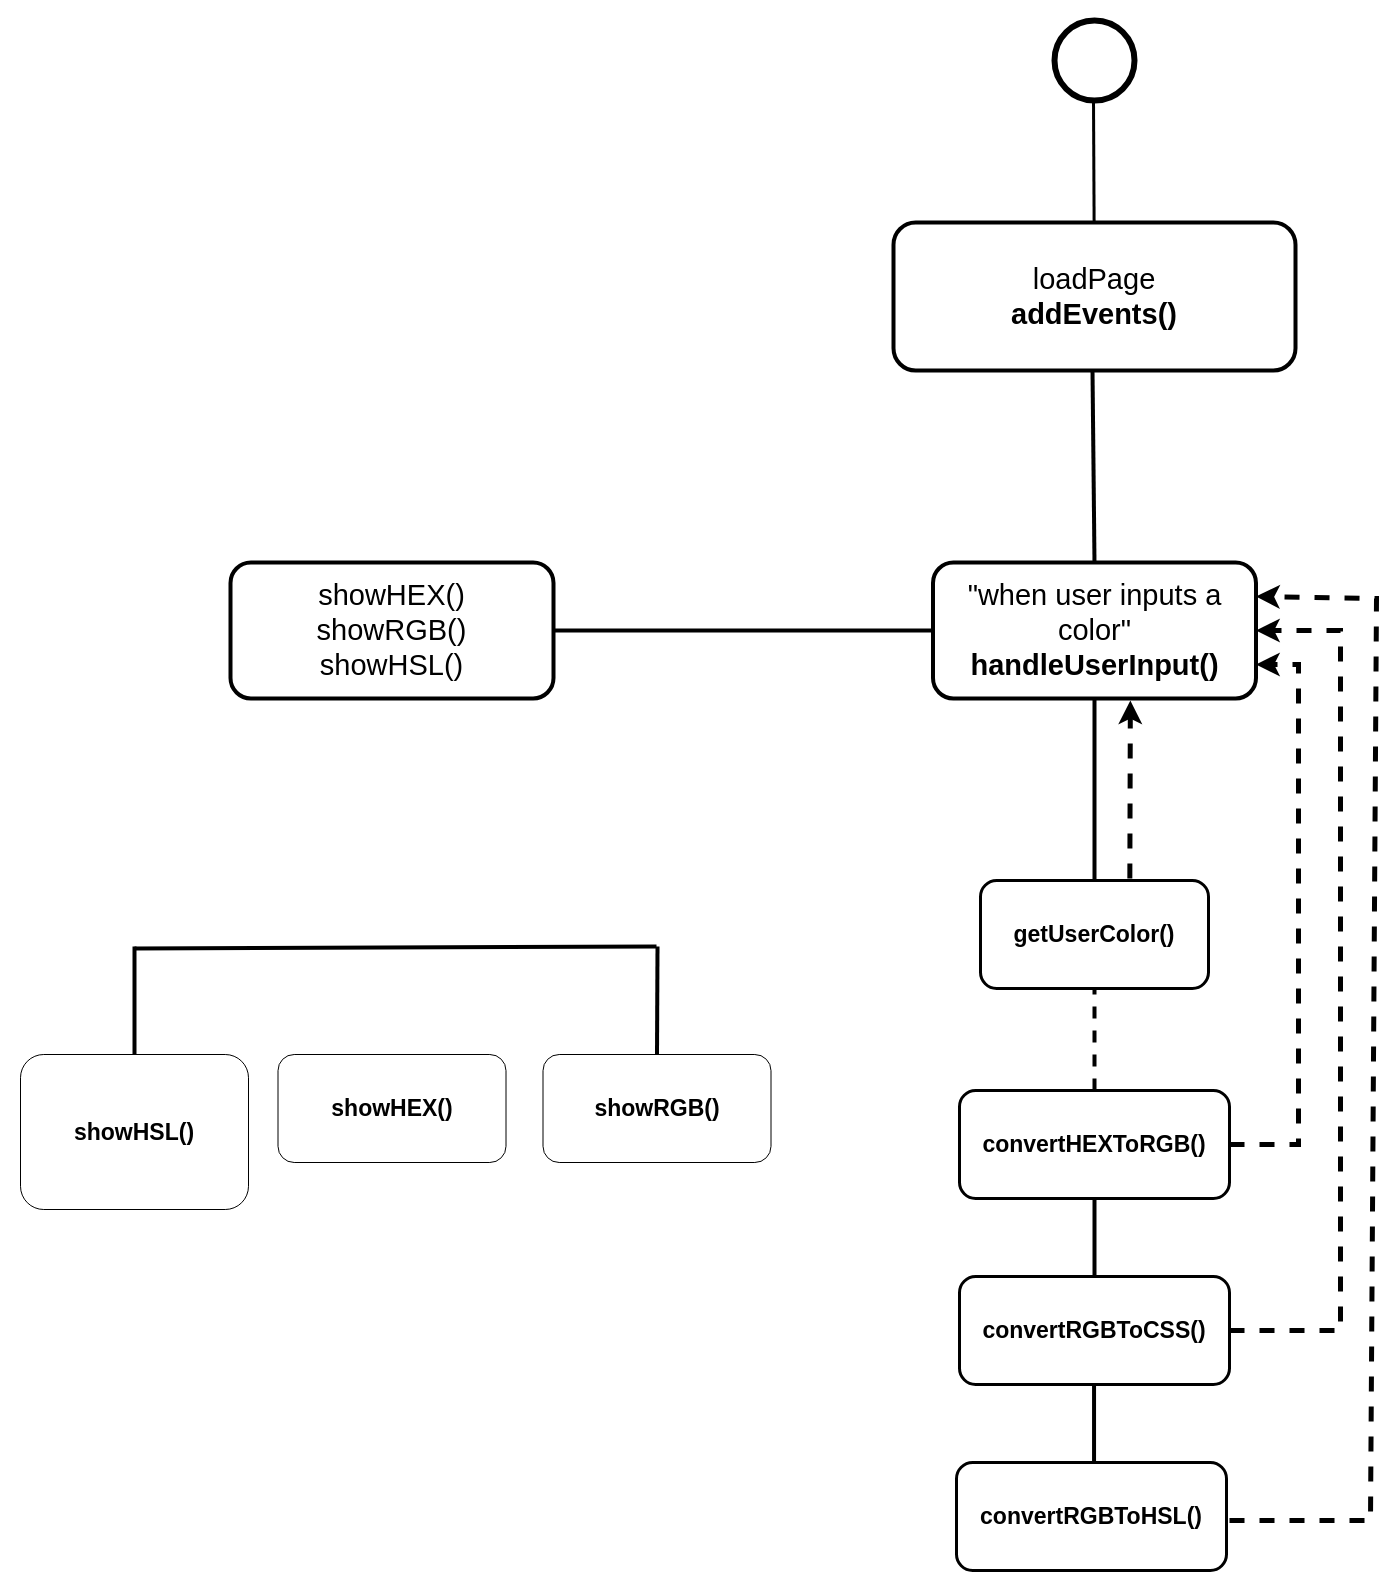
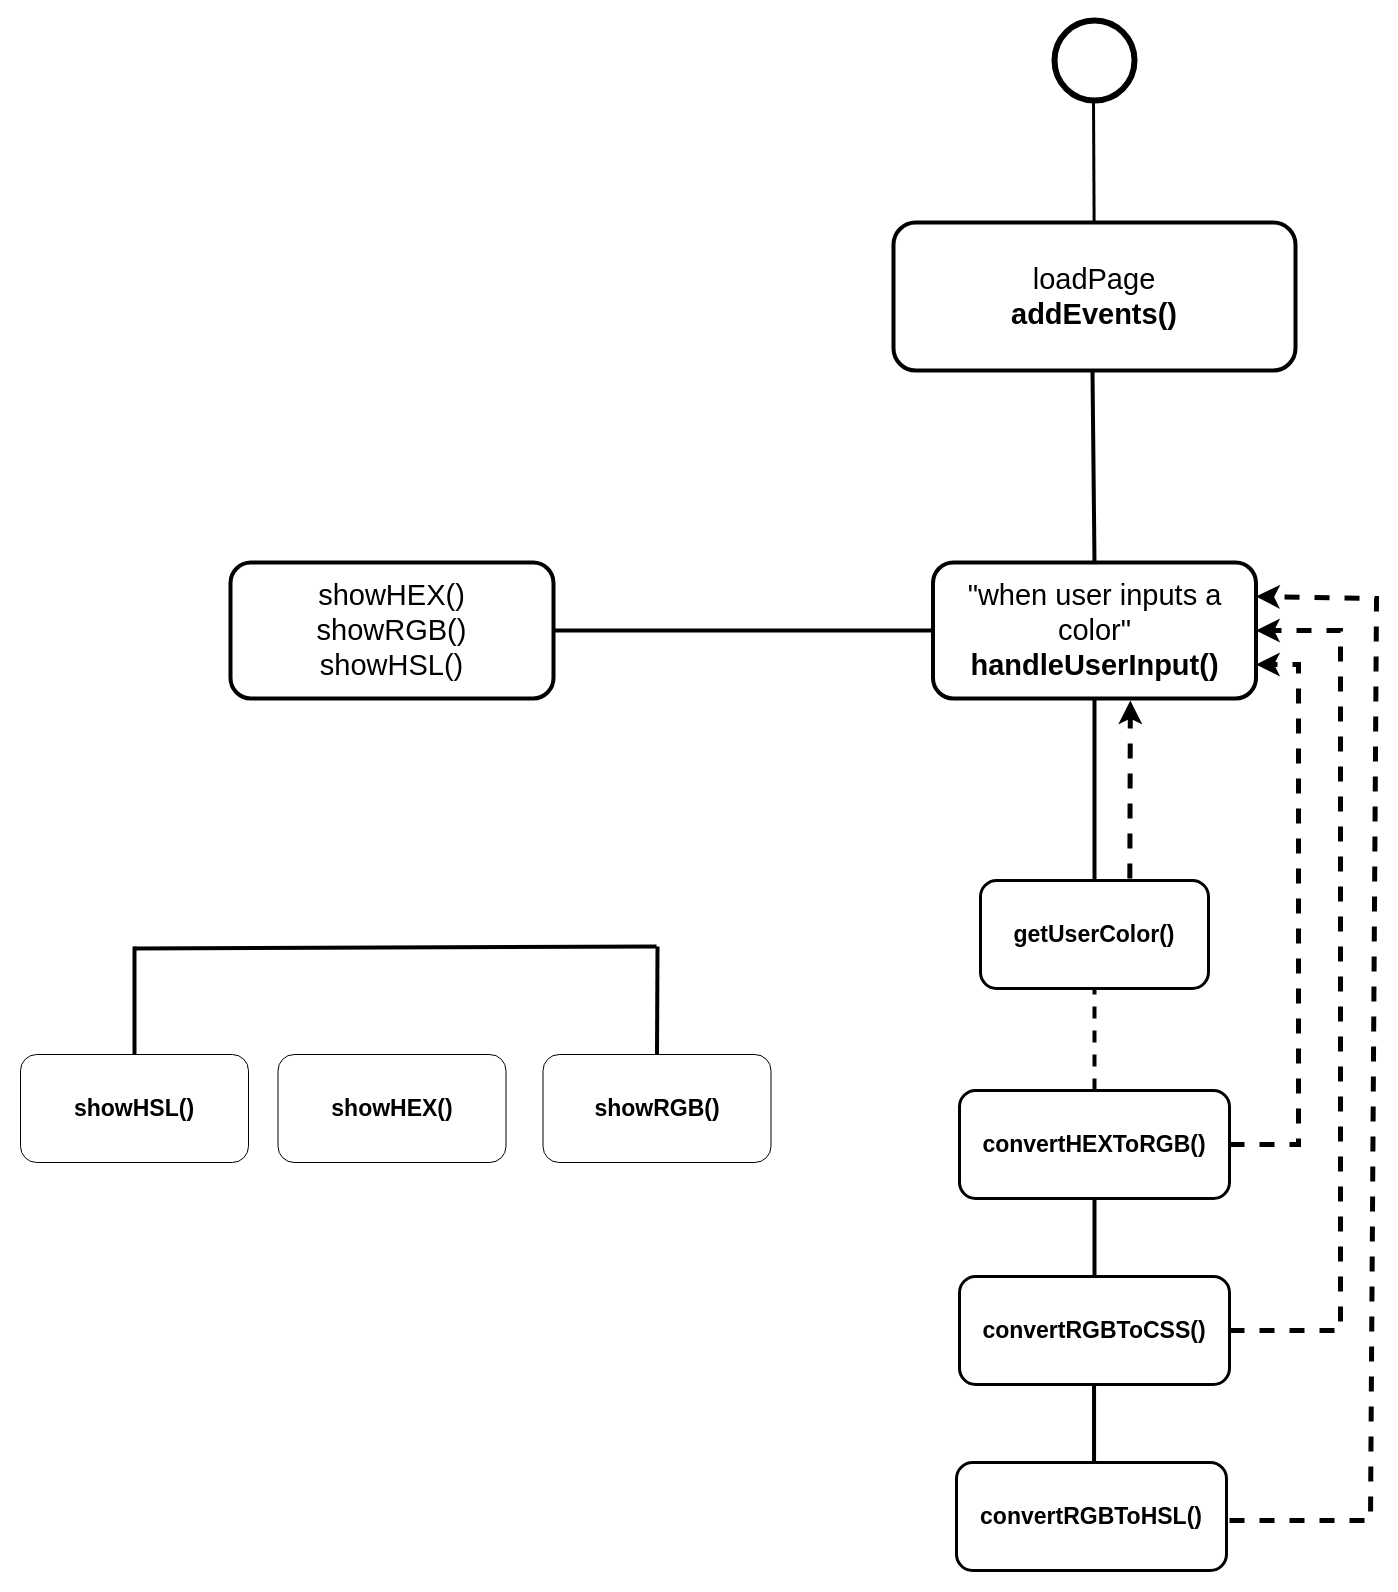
  <mxCell id="0" />
  <mxCell id="1" parent="0" />
  <mxCell id="2" value="&lt;font style=&quot;font-size: 29px;&quot;&gt;loadPage &lt;br&gt;&lt;b&gt;addEvents()&lt;/b&gt;&lt;br&gt;&lt;/font&gt;" style="rounded=1;whiteSpace=wrap;html=1;fontSize=16;strokeWidth=4;" parent="1" vertex="1"><mxGeometry x="893" y="222" width="402" height="148" as="geometry" /></mxCell>
  <mxCell id="3" value="" style="ellipse;whiteSpace=wrap;html=1;aspect=fixed;fontSize=29;strokeWidth=6;" parent="1" vertex="1"><mxGeometry x="1054" y="20" width="80" height="80" as="geometry" /></mxCell>
  <mxCell id="4" value="" style="endArrow=none;html=1;rounded=0;fontSize=29;startSize=8;endSize=8;curved=1;strokeWidth=3;" parent="1" source="2" edge="1"><mxGeometry width="50" height="50" relative="1" as="geometry"><mxPoint x="1043" y="150" as="sourcePoint" /><mxPoint x="1093" y="100" as="targetPoint" /></mxGeometry></mxCell>
  <mxCell id="5" value="" style="endArrow=none;html=1;rounded=0;strokeWidth=4;fontSize=29;startSize=8;endSize=8;curved=1;exitX=0.5;exitY=0;exitDx=0;exitDy=0;" parent="1" source="6" edge="1"><mxGeometry width="50" height="50" relative="1" as="geometry"><mxPoint x="1092" y="665" as="sourcePoint" /><mxPoint x="1092" y="370" as="targetPoint" /></mxGeometry></mxCell>
  <mxCell id="6" value="&quot;when user inputs a color&quot;&lt;br&gt;&lt;b&gt;handleUserInput()&lt;/b&gt;" style="rounded=1;whiteSpace=wrap;html=1;strokeWidth=4;fontSize=29;" parent="1" vertex="1"><mxGeometry x="932.5" y="562" width="323" height="136" as="geometry" /></mxCell>
  <mxCell id="7" value="showHEX()&lt;br&gt;showRGB()&lt;br&gt;showHSL()" style="rounded=1;whiteSpace=wrap;html=1;strokeWidth=4;fontSize=29;" parent="1" vertex="1"><mxGeometry x="230" y="562" width="323" height="136" as="geometry" /></mxCell>
  <mxCell id="8" value="" style="endArrow=none;html=1;rounded=0;exitX=1;exitY=0.5;exitDx=0;exitDy=0;strokeWidth=4;entryX=0;entryY=0.5;entryDx=0;entryDy=0;" parent="1" source="7" target="6" edge="1"><mxGeometry width="50" height="50" relative="1" as="geometry"><mxPoint x="1040" y="766" as="sourcePoint" /><mxPoint x="1090" y="716" as="targetPoint" /></mxGeometry></mxCell>
  <mxCell id="9" value="&lt;font style=&quot;font-size: 23px;&quot;&gt;&lt;b&gt;showHEX()&lt;/b&gt;&lt;/font&gt;" style="rounded=1;whiteSpace=wrap;html=1;" parent="1" vertex="1"><mxGeometry x="277.5" y="1054" width="228" height="108" as="geometry" /></mxCell>
  <mxCell id="10" value="&lt;font size=&quot;1&quot; style=&quot;&quot;&gt;&lt;b style=&quot;font-size: 23px;&quot;&gt;showRGB()&lt;/b&gt;&lt;/font&gt;" style="rounded=1;whiteSpace=wrap;html=1;" parent="1" vertex="1"><mxGeometry x="542.5" y="1054" width="228" height="108" as="geometry" /></mxCell>
- <mxCell id="11" value="&lt;font size=&quot;1&quot; style=&quot;&quot;&gt;&lt;b style=&quot;font-size: 23px;&quot;&gt;showHSL()&lt;/b&gt;&lt;/font&gt;" style="rounded=1;whiteSpace=wrap;html=1;" parent="1" vertex="1"><mxGeometry x="20" y="1054" width="228" height="155" as="geometry" /></mxCell>
+ <mxCell id="11" value="&lt;font size=&quot;1&quot; style=&quot;&quot;&gt;&lt;b style=&quot;font-size: 23px;&quot;&gt;showHSL()&lt;/b&gt;&lt;/font&gt;" style="rounded=1;whiteSpace=wrap;html=1;" parent="1" vertex="1"><mxGeometry x="20" y="1054" width="228" height="108" as="geometry" /></mxCell>
  <mxCell id="12" value="" style="endArrow=none;html=1;rounded=0;strokeWidth=4;fontSize=23;exitX=0.5;exitY=0;exitDx=0;exitDy=0;" parent="1" source="10" edge="1"><mxGeometry width="50" height="50" relative="1" as="geometry"><mxPoint x="602" y="1144" as="sourcePoint" /><mxPoint x="657" y="946" as="targetPoint" /></mxGeometry></mxCell>
  <mxCell id="13" value="" style="endArrow=none;html=1;rounded=0;strokeWidth=4;fontSize=23;exitX=0.5;exitY=0;exitDx=0;exitDy=0;" parent="1" source="11" edge="1"><mxGeometry width="50" height="50" relative="1" as="geometry"><mxPoint x="44" y="1144" as="sourcePoint" /><mxPoint x="134" y="946" as="targetPoint" /></mxGeometry></mxCell>
  <mxCell id="14" value="" style="endArrow=none;html=1;rounded=0;strokeWidth=4;fontSize=23;entryX=0.5;entryY=1;entryDx=0;entryDy=0;exitX=0.5;exitY=0;exitDx=0;exitDy=0;" parent="1" source="16" target="6" edge="1"><mxGeometry width="50" height="50" relative="1" as="geometry"><mxPoint x="1094" y="874" as="sourcePoint" /><mxPoint x="886" y="1456" as="targetPoint" /></mxGeometry></mxCell>
  <mxCell id="15" value="" style="endArrow=none;html=1;rounded=0;strokeWidth=4;fontSize=23;" parent="1" edge="1"><mxGeometry width="50" height="50" relative="1" as="geometry"><mxPoint x="134" y="948" as="sourcePoint" /><mxPoint x="656" y="946" as="targetPoint" /></mxGeometry></mxCell>
  <mxCell id="16" value="&lt;span style=&quot;font-size: 23px;&quot;&gt;&lt;b&gt;getUserColor()&lt;/b&gt;&lt;/span&gt;" style="rounded=1;whiteSpace=wrap;html=1;strokeWidth=3;" parent="1" vertex="1"><mxGeometry x="980" y="880" width="228" height="108" as="geometry" /></mxCell>
  <mxCell id="17" value="" style="endArrow=classic;html=1;rounded=0;strokeWidth=5;fontSize=23;endSize=8;dashed=1;exitX=0.655;exitY=-0.018;exitDx=0;exitDy=0;exitPerimeter=0;entryX=0.611;entryY=1.014;entryDx=0;entryDy=0;entryPerimeter=0;" parent="1" source="16" target="6" edge="1"><mxGeometry width="50" height="50" relative="1" as="geometry"><mxPoint x="1130" y="874" as="sourcePoint" /><mxPoint x="1130" y="700" as="targetPoint" /></mxGeometry></mxCell>
  <mxCell id="18" value="&lt;span style=&quot;font-size: 23px;&quot;&gt;&lt;b&gt;convertHEXToRGB()&lt;/b&gt;&lt;/span&gt;" style="rounded=1;whiteSpace=wrap;html=1;strokeWidth=3;" parent="1" vertex="1"><mxGeometry x="959" y="1090" width="270" height="108" as="geometry" /></mxCell>
  <mxCell id="19" value="" style="endArrow=none;html=1;rounded=0;strokeWidth=4;fontSize=23;entryX=0.5;entryY=1;entryDx=0;entryDy=0;exitX=0.5;exitY=0;exitDx=0;exitDy=0;dashed=1;" parent="1" source="18" target="16" edge="1"><mxGeometry width="50" height="50" relative="1" as="geometry"><mxPoint x="1094" y="1078" as="sourcePoint" /><mxPoint x="1092.89" y="988" as="targetPoint" /></mxGeometry></mxCell>
  <mxCell id="20" value="" style="endArrow=classic;html=1;rounded=0;strokeWidth=5;fontSize=23;endSize=8;dashed=1;exitX=1;exitY=0.5;exitDx=0;exitDy=0;entryX=1;entryY=0.75;entryDx=0;entryDy=0;" parent="1" source="18" target="6" edge="1"><mxGeometry width="50" height="50" relative="1" as="geometry"><mxPoint x="1232" y="1154" as="sourcePoint" /><mxPoint x="1340" y="484" as="targetPoint" /><Array as="points"><mxPoint x="1298" y="1144" /><mxPoint x="1298" y="664" /></Array></mxGeometry></mxCell>
  <mxCell id="21" value="&lt;span style=&quot;font-size: 23px;&quot;&gt;&lt;b&gt;convertRGBToCSS()&lt;/b&gt;&lt;/span&gt;" style="rounded=1;whiteSpace=wrap;html=1;strokeWidth=3;" parent="1" vertex="1"><mxGeometry x="959" y="1276" width="270" height="108" as="geometry" /></mxCell>
  <mxCell id="22" value="" style="endArrow=classic;html=1;rounded=0;strokeWidth=5;fontSize=23;endSize=8;dashed=1;exitX=1;exitY=0.5;exitDx=0;exitDy=0;entryX=1;entryY=0.5;entryDx=0;entryDy=0;" parent="1" target="6" edge="1"><mxGeometry width="50" height="50" relative="1" as="geometry"><mxPoint x="1229" y="1330" as="sourcePoint" /><mxPoint x="1255.5" y="850" as="targetPoint" /><Array as="points"><mxPoint x="1340" y="1330" /><mxPoint x="1340" y="630" /></Array></mxGeometry></mxCell>
  <mxCell id="23" value="" style="endArrow=none;html=1;rounded=0;strokeWidth=4;fontSize=23;exitX=0.5;exitY=0;exitDx=0;exitDy=0;" parent="1" source="21" edge="1"><mxGeometry width="50" height="50" relative="1" as="geometry"><mxPoint x="1093" y="1276" as="sourcePoint" /><mxPoint x="1094" y="1198" as="targetPoint" /></mxGeometry></mxCell>
  <mxCell id="24" value="&lt;span style=&quot;font-size: 23px;&quot;&gt;&lt;b&gt;convertRGBToHSL()&lt;/b&gt;&lt;/span&gt;" style="rounded=1;whiteSpace=wrap;html=1;strokeWidth=3;" parent="1" vertex="1"><mxGeometry x="956" y="1462" width="270" height="108" as="geometry" /></mxCell>
  <mxCell id="25" value="" style="endArrow=none;html=1;rounded=0;strokeWidth=4;fontSize=23;exitX=0.5;exitY=0;exitDx=0;exitDy=0;" parent="1" edge="1"><mxGeometry width="50" height="50" relative="1" as="geometry"><mxPoint x="1093.55" y="1462" as="sourcePoint" /><mxPoint x="1093.55" y="1384" as="targetPoint" /></mxGeometry></mxCell>
  <mxCell id="26" value="" style="endArrow=classic;html=1;rounded=0;strokeWidth=5;fontSize=23;endSize=8;dashed=1;exitX=1;exitY=0.5;exitDx=0;exitDy=0;entryX=1;entryY=0.25;entryDx=0;entryDy=0;" parent="1" target="6" edge="1"><mxGeometry width="50" height="50" relative="1" as="geometry"><mxPoint x="1229" y="1520" as="sourcePoint" /><mxPoint x="1255.5" y="820" as="targetPoint" /><Array as="points"><mxPoint x="1370" y="1520" /><mxPoint x="1376" y="598" /></Array></mxGeometry></mxCell>
